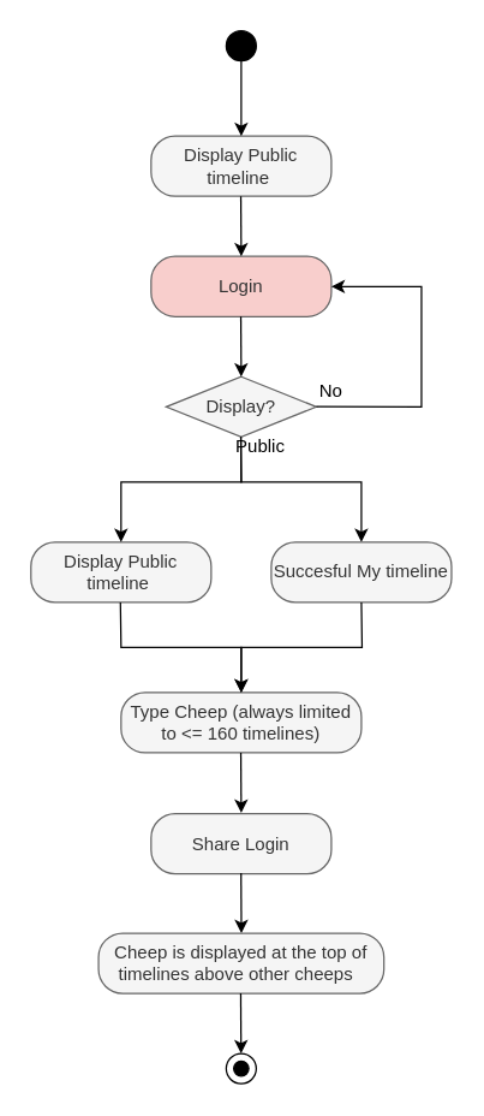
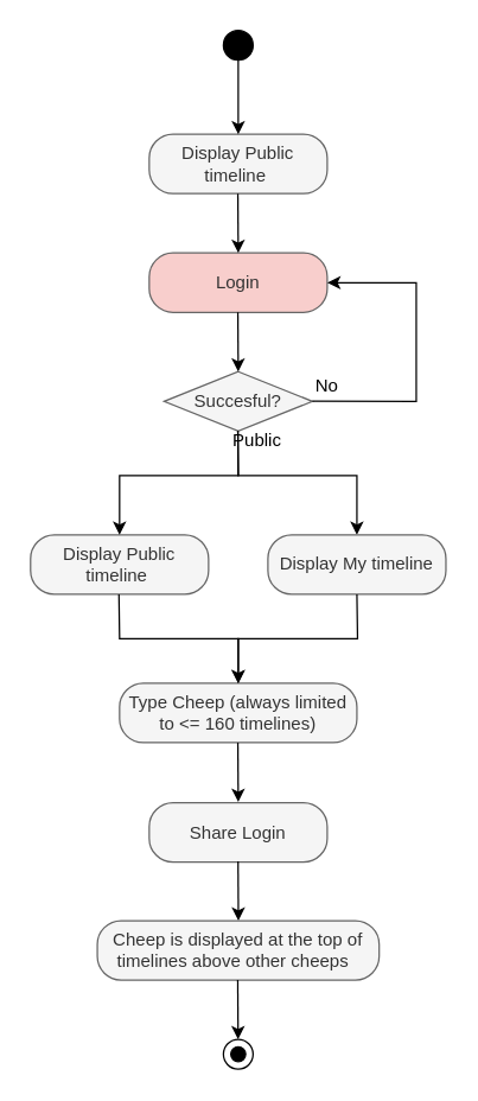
  <mxCell id="0" />
  <mxCell id="1" parent="0" />
  <mxCell id="2" value="" style="verticalLabelPosition=bottom;verticalAlign=top;html=1;shape=mxgraph.flowchart.on-page_reference;rounded=0;labelBackgroundColor=none;fillColor=#000000;" vertex="1" parent="1"><mxGeometry x="150" y="20" width="20" height="20" as="geometry" /></mxCell>
  <mxCell id="3" value="Display Public timeline&amp;nbsp;" style="rounded=1;whiteSpace=wrap;html=1;arcSize=40;html=1;glass=0;shadow=0;labelBackgroundColor=none;fillColor=#f5f5f5;fontColor=#333333;strokeColor=#666666;" vertex="1" parent="1"><mxGeometry x="100" y="90" width="120" height="40" as="geometry" /></mxCell>
  <mxCell id="4" value="Login" style="rounded=1;whiteSpace=wrap;html=1;arcSize=40;html=1;glass=0;shadow=0;labelBackgroundColor=none;fillColor=#f8cecc;fontColor=#333333;strokeColor=#666666;" vertex="1" parent="1"><mxGeometry x="100" y="170" width="120" height="40" as="geometry" /></mxCell>
- <mxCell id="5" value="Display?" style="rhombus;whiteSpace=wrap;html=1;rounded=0;labelBackgroundColor=none;fillColor=#f5f5f5;fontColor=#333333;strokeColor=#666666;" vertex="1" parent="1"><mxGeometry x="110" y="250" width="100" height="40" as="geometry" /></mxCell>
+ <mxCell id="5" value="Succesful?" style="rhombus;whiteSpace=wrap;html=1;rounded=0;labelBackgroundColor=none;fillColor=#f5f5f5;fontColor=#333333;strokeColor=#666666;" vertex="1" parent="1"><mxGeometry x="110" y="250" width="100" height="40" as="geometry" /></mxCell>
  <mxCell id="6" value="Display Public timeline&amp;nbsp;" style="rounded=1;whiteSpace=wrap;html=1;arcSize=40;html=1;glass=0;shadow=0;labelBackgroundColor=none;fillColor=#f5f5f5;fontColor=#333333;strokeColor=#666666;" vertex="1" parent="1"><mxGeometry x="20" y="360" width="120" height="40" as="geometry" /></mxCell>
  <mxCell id="7" value="Type Cheep (always limited to &amp;lt;= 160 timelines)" style="rounded=1;whiteSpace=wrap;html=1;arcSize=40;html=1;glass=0;shadow=0;labelBackgroundColor=none;fillColor=#f5f5f5;fontColor=#333333;strokeColor=#666666;" vertex="1" parent="1"><mxGeometry x="80" y="460" width="160" height="40" as="geometry" /></mxCell>
  <mxCell id="8" value="Share Login" style="rounded=1;whiteSpace=wrap;html=1;arcSize=40;html=1;glass=0;shadow=0;labelBackgroundColor=none;fillColor=#f5f5f5;fontColor=#333333;strokeColor=#666666;" vertex="1" parent="1"><mxGeometry x="100" y="540.5" width="120" height="40" as="geometry" /></mxCell>
  <mxCell id="9" value="" style="endArrow=classic;html=1;rounded=0;entryX=0.5;entryY=0;entryDx=0;entryDy=0;labelBackgroundColor=none;fontColor=default;" edge="1" parent="1" target="3"><mxGeometry width="50" height="50" relative="1" as="geometry"><mxPoint x="160" y="40" as="sourcePoint" /><mxPoint x="190" y="100" as="targetPoint" /></mxGeometry></mxCell>
  <mxCell id="10" value="" style="endArrow=classic;html=1;rounded=0;labelBackgroundColor=none;fontColor=default;" edge="1" parent="1"><mxGeometry width="50" height="50" relative="1" as="geometry"><mxPoint x="159.76" y="130" as="sourcePoint" /><mxPoint x="160" y="170" as="targetPoint" /></mxGeometry></mxCell>
  <mxCell id="11" value="" style="endArrow=classic;html=1;rounded=0;labelBackgroundColor=none;fontColor=default;" edge="1" parent="1"><mxGeometry width="50" height="50" relative="1" as="geometry"><mxPoint x="159.76" y="210" as="sourcePoint" /><mxPoint x="160" y="250" as="targetPoint" /></mxGeometry></mxCell>
  <mxCell id="12" value="" style="endArrow=classic;html=1;rounded=0;labelBackgroundColor=none;fontColor=default;" edge="1" parent="1"><mxGeometry width="50" height="50" relative="1" as="geometry"><mxPoint x="159.76" y="290" as="sourcePoint" /><mxPoint x="80" y="360" as="targetPoint" /><Array as="points"><mxPoint x="160" y="320" /><mxPoint x="80" y="320" /></Array></mxGeometry></mxCell>
  <mxCell id="13" value="" style="endArrow=classic;html=1;rounded=0;labelBackgroundColor=none;fontColor=default;" edge="1" parent="1"><mxGeometry width="50" height="50" relative="1" as="geometry"><mxPoint x="79.57" y="400" as="sourcePoint" /><mxPoint x="160" y="460" as="targetPoint" /><Array as="points"><mxPoint x="80" y="430" /><mxPoint x="160" y="430" /></Array></mxGeometry></mxCell>
  <mxCell id="14" value="" style="endArrow=classic;html=1;rounded=0;labelBackgroundColor=none;fontColor=default;" edge="1" parent="1"><mxGeometry width="50" height="50" relative="1" as="geometry"><mxPoint x="159.76" y="500" as="sourcePoint" /><mxPoint x="160" y="540" as="targetPoint" /></mxGeometry></mxCell>
  <mxCell id="15" value="Public" style="text;html=1;align=center;verticalAlign=middle;whiteSpace=wrap;rounded=0;labelBackgroundColor=none;" vertex="1" parent="1"><mxGeometry x="143" y="282" width="60" height="30" as="geometry" /></mxCell>
  <mxCell id="16" value="" style="endArrow=classic;html=1;rounded=0;labelBackgroundColor=none;fontColor=default;" edge="1" parent="1"><mxGeometry width="50" height="50" relative="1" as="geometry"><mxPoint x="210" y="269.76" as="sourcePoint" /><mxPoint x="220" y="190" as="targetPoint" /><Array as="points"><mxPoint x="280" y="270" /><mxPoint x="280" y="190" /></Array></mxGeometry></mxCell>
  <mxCell id="17" value="No" style="text;html=1;align=center;verticalAlign=middle;whiteSpace=wrap;rounded=0;labelBackgroundColor=none;" vertex="1" parent="1"><mxGeometry x="190" y="245" width="60" height="30" as="geometry" /></mxCell>
  <mxCell id="18" value="" style="verticalLabelPosition=bottom;verticalAlign=top;html=1;shape=mxgraph.flowchart.on-page_reference;fillColor=none;rounded=0;labelBackgroundColor=none;" vertex="1" parent="1"><mxGeometry x="150" y="700" width="20" height="20" as="geometry" /></mxCell>
  <mxCell id="19" value="" style="verticalLabelPosition=bottom;verticalAlign=top;html=1;shape=mxgraph.flowchart.on-page_reference;rounded=0;labelBackgroundColor=none;fillColor=#000000;" vertex="1" parent="1"><mxGeometry x="155" y="705" width="10" height="10" as="geometry" /></mxCell>
  <mxCell id="20" value="" style="endArrow=classic;html=1;rounded=0;labelBackgroundColor=none;fontColor=default;" edge="1" parent="1"><mxGeometry width="50" height="50" relative="1" as="geometry"><mxPoint x="159.88" y="580" as="sourcePoint" /><mxPoint x="160.12" y="620" as="targetPoint" /></mxGeometry></mxCell>
  <mxCell id="21" value="Cheep is displayed at the top of timelines above other cheeps&amp;nbsp;&amp;nbsp;" style="rounded=1;whiteSpace=wrap;html=1;arcSize=40;html=1;glass=0;shadow=0;labelBackgroundColor=none;fillColor=#f5f5f5;fontColor=#333333;strokeColor=#666666;" vertex="1" parent="1"><mxGeometry x="65" y="620" width="190" height="40" as="geometry" /></mxCell>
  <mxCell id="22" value="" style="endArrow=classic;html=1;rounded=0;labelBackgroundColor=none;fontColor=default;" edge="1" parent="1"><mxGeometry width="50" height="50" relative="1" as="geometry"><mxPoint x="159.67" y="660" as="sourcePoint" /><mxPoint x="159.91" y="700" as="targetPoint" /></mxGeometry></mxCell>
  <mxCell id="23" value="" style="endArrow=classic;html=1;rounded=0;labelBackgroundColor=none;fontColor=default;" edge="1" parent="1"><mxGeometry width="50" height="50" relative="1" as="geometry"><mxPoint x="159.76" y="290" as="sourcePoint" /><mxPoint x="240" y="360" as="targetPoint" /><Array as="points"><mxPoint x="160" y="320" /><mxPoint x="240" y="320" /></Array></mxGeometry></mxCell>
- <mxCell id="24" value="Succesful My timeline" style="rounded=1;whiteSpace=wrap;html=1;arcSize=40;html=1;glass=0;shadow=0;labelBackgroundColor=none;fillColor=#f5f5f5;fontColor=#333333;strokeColor=#666666;" vertex="1" parent="1"><mxGeometry x="180" y="360" width="120" height="40" as="geometry" /></mxCell>
+ <mxCell id="24" value="Display My timeline" style="rounded=1;whiteSpace=wrap;html=1;arcSize=40;html=1;glass=0;shadow=0;labelBackgroundColor=none;fillColor=#f5f5f5;fontColor=#333333;strokeColor=#666666;" vertex="1" parent="1"><mxGeometry x="180" y="360" width="120" height="40" as="geometry" /></mxCell>
  <mxCell id="25" value="" style="endArrow=classic;html=1;rounded=0;labelBackgroundColor=none;fontColor=default;" edge="1" parent="1"><mxGeometry width="50" height="50" relative="1" as="geometry"><mxPoint x="240" y="400" as="sourcePoint" /><mxPoint x="160" y="460" as="targetPoint" /><Array as="points"><mxPoint x="240.43" y="430" /><mxPoint x="160" y="430" /></Array></mxGeometry></mxCell>
